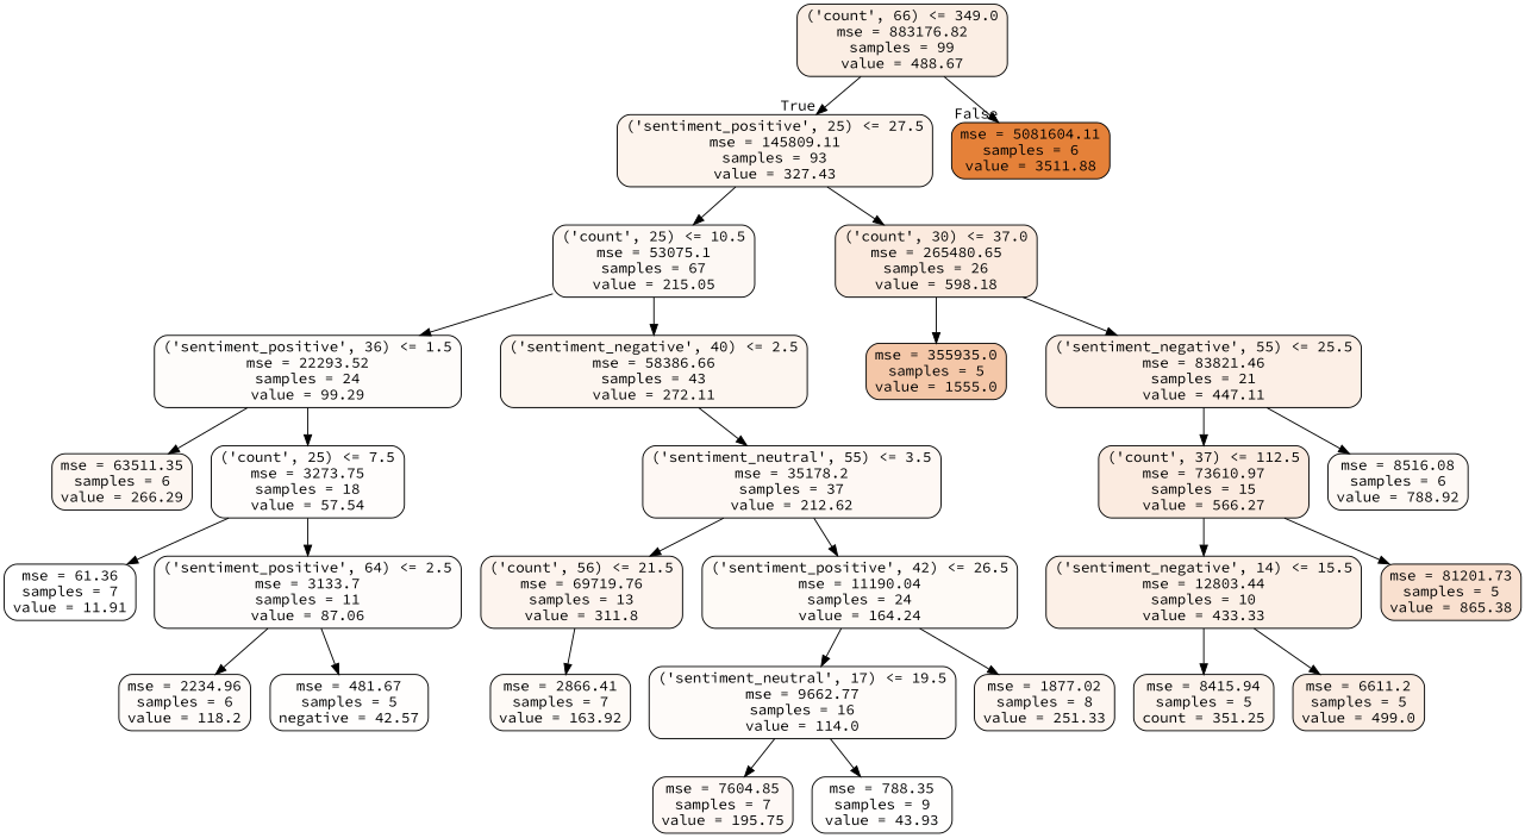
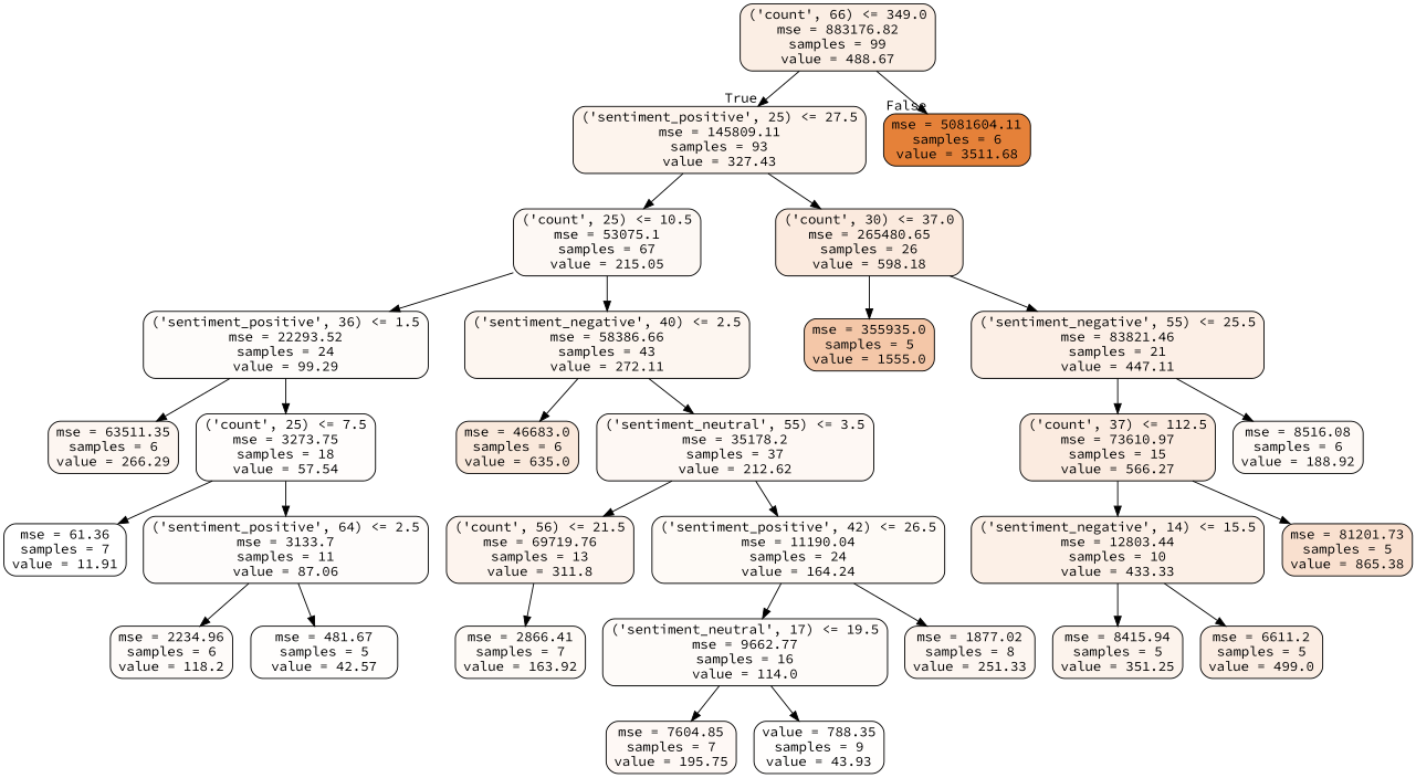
  digraph {
    fontname="Source Code Pro"
    node [color=black fillcolor="#fdf6f1" fontname="Source Code Pro" shape=box style="filled, rounded"]
    edge [fontname="Source Code Pro"]
    n1 [fillcolor="#fbeee4" label="('count', 66) <= 349.0\nmse = 883176.82\nsamples = 99\nvalue = 488.67"]
    n2 [fillcolor="#fdf4ed" label="('sentiment_positive', 25) <= 27.5\nmse = 145809.11\nsamples = 93\nvalue = 327.43"]
-   n3 [fillcolor="#e58139" label="mse = 5081604.11\nsamples = 6\nvalue = 3511.88"]
+   n3 [fillcolor="#e58139" label="mse = 5081604.11\nsamples = 6\nvalue = 3511.68"]
    n4 [fillcolor="#fdf8f4" label="('count', 25) <= 10.5\nmse = 53075.1\nsamples = 67\nvalue = 215.05"]
    n5 [fillcolor="#fbeade" label="('count', 30) <= 37.0\nmse = 265480.65\nsamples = 26\nvalue = 598.18"]
    n6 [fillcolor="#fefcfa" label="('sentiment_positive', 36) <= 1.5\nmse = 22293.52\nsamples = 24\nvalue = 99.29"]
    n7 [fillcolor="#fdf6f0" label="('sentiment_negative', 40) <= 2.5\nmse = 58386.66\nsamples = 43\nvalue = 272.11"]
    n8 [fillcolor="#f4c7a8" label="mse = 355935.0\nsamples = 5\nvalue = 1555.0"]
    n9 [fillcolor="#fcefe6" label="('sentiment_negative', 55) <= 25.5\nmse = 83821.46\nsamples = 21\nvalue = 447.11"]
    n10 [label="mse = 63511.35\nsamples = 6\nvalue = 266.29"]
    n11 [fillcolor="#fffdfc" label="('count', 25) <= 7.5\nmse = 3273.75\nsamples = 18\nvalue = 57.54"]
+   n12 [fillcolor="#fae9dc" label="mse = 46683.0\nsamples = 6\nvalue = 635.0"]
    n13 [fillcolor="#fef8f4" label="('sentiment_neutral', 55) <= 3.5\nmse = 35178.2\nsamples = 37\nvalue = 212.62"]
    n14 [fillcolor="#ffffff" label="mse = 61.36\nsamples = 7\nvalue = 11.91"]
    n15 [fillcolor="#fefcfb" label="('sentiment_positive', 64) <= 2.5\nmse = 3133.7\nsamples = 11\nvalue = 87.06"]
    n16 [fillcolor="#fefbf9" label="mse = 2234.96\nsamples = 6\nvalue = 118.2"]
-   n17 [fillcolor="#fffefd" label="mse = 481.67\nsamples = 5\nnegative = 42.57"]
+   n17 [fillcolor="#fffefd" label="mse = 481.67\nsamples = 5\nvalue = 42.57"]
    n18 [fillcolor="#fdf4ee" label="('count', 56) <= 21.5\nmse = 69719.76\nsamples = 13\nvalue = 311.8"]
    n19 [fillcolor="#fefaf6" label="('sentiment_positive', 42) <= 26.5\nmse = 11190.04\nsamples = 24\nvalue = 164.24"]
    n20 [fillcolor="#fefaf6" label="mse = 2866.41\nsamples = 7\nvalue = 163.92"]
    n21 [fillcolor="#fefbf9" label="('sentiment_neutral', 17) <= 19.5\nmse = 9662.77\nsamples = 16\nvalue = 114.0"]
    n22 [label="mse = 1877.02\nsamples = 8\nvalue = 251.33"]
    n23 [fillcolor="#fef8f5" label="mse = 7604.85\nsamples = 7\nvalue = 195.75"]
-   n24 [fillcolor="#fffefd" label="mse = 788.35\nsamples = 9\nvalue = 43.93"]
+   n24 [fillcolor="#fffefd" label="value = 788.35\nsamples = 9\nvalue = 43.93"]
    n25 [fillcolor="#fbebe0" label="('count', 37) <= 112.5\nmse = 73610.97\nsamples = 15\nvalue = 566.27"]
-   n26 [fillcolor="#fef9f5" label="mse = 8516.08\nsamples = 6\nvalue = 788.92"]
+   n26 [fillcolor="#fef9f5" label="mse = 8516.08\nsamples = 6\nvalue = 188.92"]
    n27 [fillcolor="#fcf0e7" label="('sentiment_negative', 14) <= 15.5\nmse = 12803.44\nsamples = 10\nvalue = 433.33"]
    n28 [fillcolor="#f9e0cf" label="mse = 81201.73\nsamples = 5\nvalue = 865.38"]
-   n29 [fillcolor="#fcf3ec" label="mse = 8415.94\nsamples = 5\ncount = 351.25"]
+   n29 [fillcolor="#fcf3ec" label="mse = 8415.94\nsamples = 5\nvalue = 351.25"]
    n30 [fillcolor="#fbede3" label="mse = 6611.2\nsamples = 5\nvalue = 499.0"]
    n1 -> n2 [headlabel=True labelangle=45 labeldistance=2.5]
    n1 -> n3 [headlabel=False labelangle=-45 labeldistance=2.5]
    n2 -> n4
    n2 -> n5
    n4 -> n6
    n4 -> n7
    n5 -> n8
    n5 -> n9
    n6 -> n10
    n6 -> n11
+   n7 -> n12
    n7 -> n13
    n9 -> n25
    n9 -> n26
    n11 -> n14
    n11 -> n15
    n13 -> n18
    n13 -> n19
    n15 -> n16
    n15 -> n17
    n18 -> n20
    n19 -> n21
    n19 -> n22
    n21 -> n23
    n21 -> n24
    n25 -> n27
    n25 -> n28
    n27 -> n29
    n27 -> n30
  }
